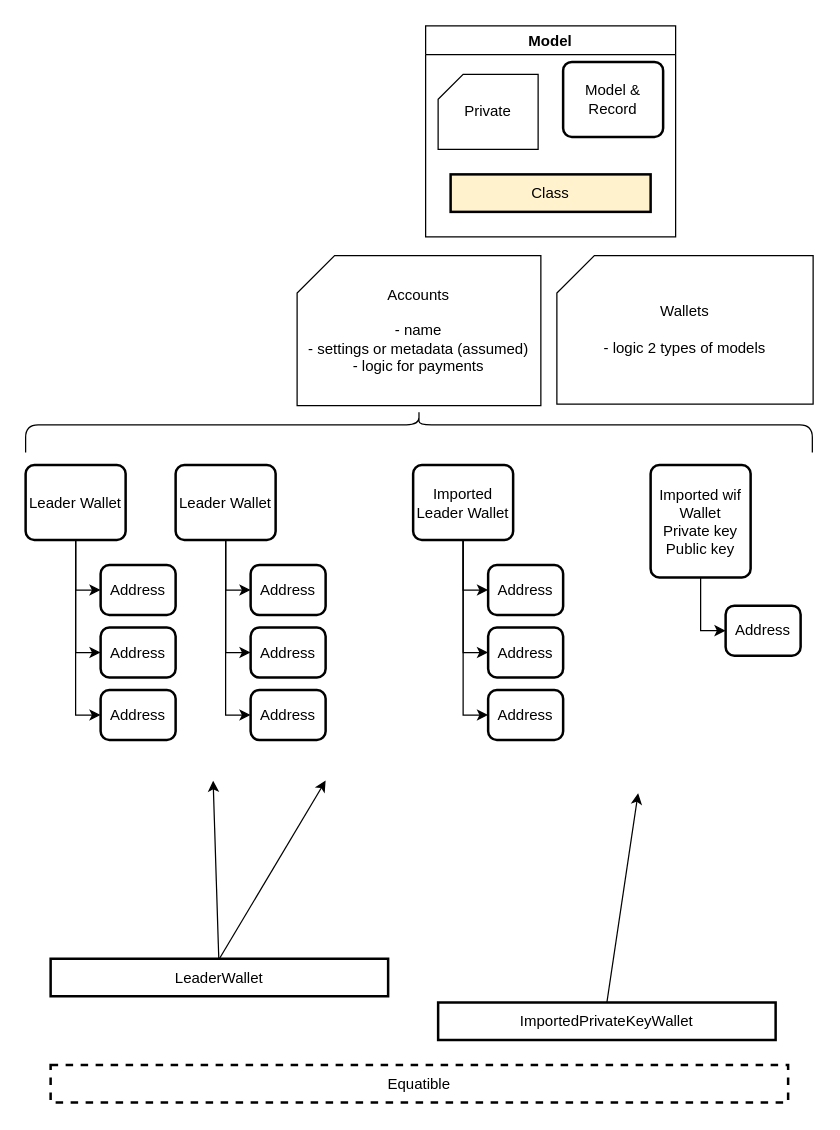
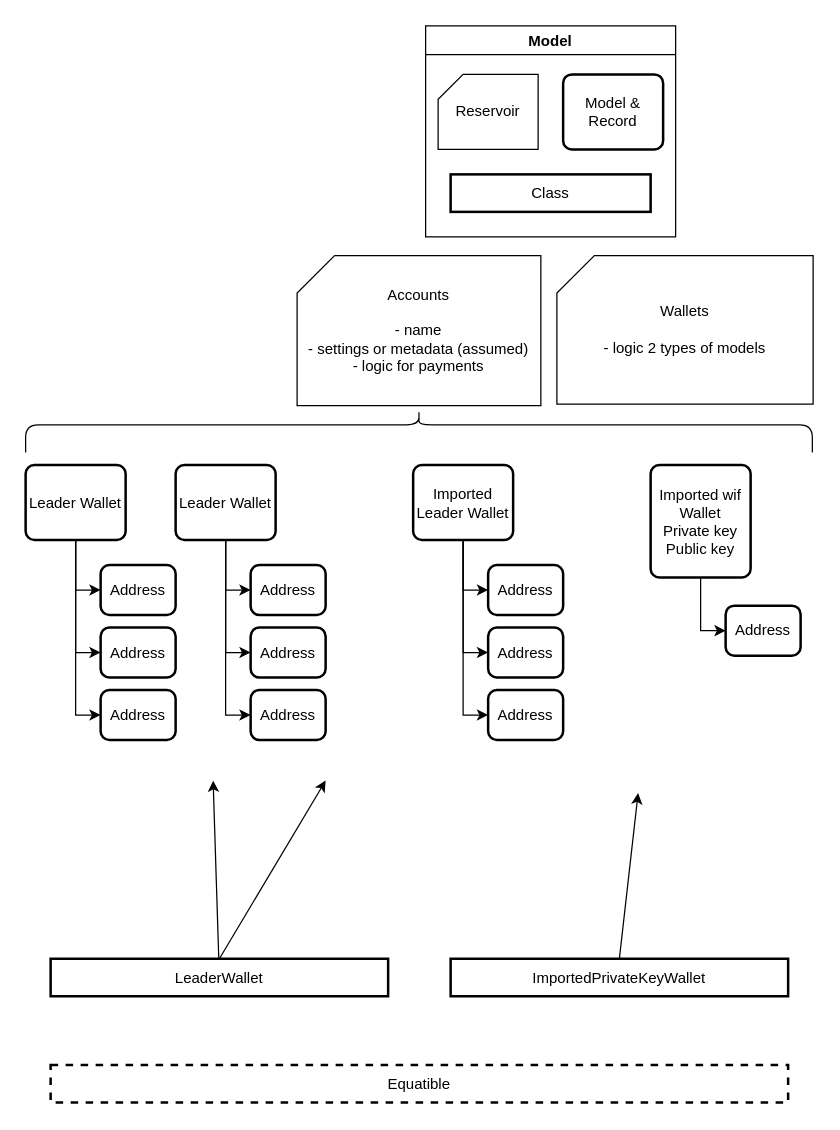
  <mxCell id="0" />
  <mxCell id="1" parent="0" />
  <mxCell id="2" value="" style="shape=curlyBracket;whiteSpace=wrap;html=1;rounded=1;flipH=1;rotation=-90;size=0.343;" parent="1" vertex="1"><mxGeometry x="317.82" y="29.94" width="33.75" height="629.37" as="geometry" /></mxCell>
  <mxCell id="3" style="edgeStyle=orthogonalEdgeStyle;rounded=0;orthogonalLoop=1;jettySize=auto;html=1;exitX=0.5;exitY=1;exitDx=0;exitDy=0;entryX=0;entryY=0.5;entryDx=0;entryDy=0;" parent="1" source="6" target="13" edge="1"><mxGeometry relative="1" as="geometry" /></mxCell>
  <mxCell id="4" style="edgeStyle=orthogonalEdgeStyle;rounded=0;orthogonalLoop=1;jettySize=auto;html=1;exitX=0.5;exitY=1;exitDx=0;exitDy=0;entryX=0;entryY=0.5;entryDx=0;entryDy=0;" parent="1" source="6" target="12" edge="1"><mxGeometry relative="1" as="geometry" /></mxCell>
  <mxCell id="5" style="edgeStyle=orthogonalEdgeStyle;rounded=0;orthogonalLoop=1;jettySize=auto;html=1;exitX=0.5;exitY=1;exitDx=0;exitDy=0;entryX=0;entryY=0.5;entryDx=0;entryDy=0;" parent="1" source="6" target="11" edge="1"><mxGeometry relative="1" as="geometry" /></mxCell>
  <mxCell id="6" value="Leader Wallet&lt;br&gt;" style="rounded=1;whiteSpace=wrap;html=1;absoluteArcSize=1;arcSize=14;strokeWidth=2;" parent="1" vertex="1"><mxGeometry x="140" y="371.5" width="80" height="60" as="geometry" /></mxCell>
  <mxCell id="7" style="edgeStyle=orthogonalEdgeStyle;rounded=0;orthogonalLoop=1;jettySize=auto;html=1;exitX=0.5;exitY=1;exitDx=0;exitDy=0;entryX=0;entryY=0.5;entryDx=0;entryDy=0;" parent="1" source="10" target="16" edge="1"><mxGeometry relative="1" as="geometry" /></mxCell>
  <mxCell id="8" style="edgeStyle=orthogonalEdgeStyle;rounded=0;orthogonalLoop=1;jettySize=auto;html=1;exitX=0.5;exitY=1;exitDx=0;exitDy=0;entryX=0;entryY=0.5;entryDx=0;entryDy=0;" parent="1" source="10" target="15" edge="1"><mxGeometry relative="1" as="geometry" /></mxCell>
  <mxCell id="9" style="edgeStyle=orthogonalEdgeStyle;rounded=0;orthogonalLoop=1;jettySize=auto;html=1;exitX=0.5;exitY=1;exitDx=0;exitDy=0;entryX=0;entryY=0.5;entryDx=0;entryDy=0;" parent="1" source="10" target="14" edge="1"><mxGeometry relative="1" as="geometry" /></mxCell>
  <mxCell id="10" value="Leader Wallet" style="rounded=1;whiteSpace=wrap;html=1;absoluteArcSize=1;arcSize=14;strokeWidth=2;" parent="1" vertex="1"><mxGeometry x="20" y="371.5" width="80" height="60" as="geometry" /></mxCell>
  <mxCell id="11" value="Address" style="rounded=1;whiteSpace=wrap;html=1;absoluteArcSize=1;arcSize=14;strokeWidth=2;" parent="1" vertex="1"><mxGeometry x="200" y="451.5" width="60" height="40" as="geometry" /></mxCell>
  <mxCell id="12" value="Address" style="rounded=1;whiteSpace=wrap;html=1;absoluteArcSize=1;arcSize=14;strokeWidth=2;" parent="1" vertex="1"><mxGeometry x="200" y="501.5" width="60" height="40" as="geometry" /></mxCell>
  <mxCell id="13" value="Address" style="rounded=1;whiteSpace=wrap;html=1;absoluteArcSize=1;arcSize=14;strokeWidth=2;" parent="1" vertex="1"><mxGeometry x="200" y="551.5" width="60" height="40" as="geometry" /></mxCell>
  <mxCell id="14" value="Address" style="rounded=1;whiteSpace=wrap;html=1;absoluteArcSize=1;arcSize=14;strokeWidth=2;" parent="1" vertex="1"><mxGeometry x="80" y="451.5" width="60" height="40" as="geometry" /></mxCell>
  <mxCell id="15" value="Address" style="rounded=1;whiteSpace=wrap;html=1;absoluteArcSize=1;arcSize=14;strokeWidth=2;" parent="1" vertex="1"><mxGeometry x="80" y="501.5" width="60" height="40" as="geometry" /></mxCell>
  <mxCell id="16" value="Address" style="rounded=1;whiteSpace=wrap;html=1;absoluteArcSize=1;arcSize=14;strokeWidth=2;" parent="1" vertex="1"><mxGeometry x="80" y="551.5" width="60" height="40" as="geometry" /></mxCell>
  <mxCell id="17" style="edgeStyle=orthogonalEdgeStyle;rounded=0;orthogonalLoop=1;jettySize=auto;html=1;entryX=0;entryY=0.5;entryDx=0;entryDy=0;" parent="1" source="18" target="36" edge="1"><mxGeometry relative="1" as="geometry" /></mxCell>
  <mxCell id="18" value="Imported wif Wallet&lt;br&gt;Private key&lt;br&gt;Public key" style="rounded=1;whiteSpace=wrap;html=1;absoluteArcSize=1;arcSize=14;strokeWidth=2;" parent="1" vertex="1"><mxGeometry x="520" y="371.5" width="80" height="90" as="geometry" /></mxCell>
  <mxCell id="19" style="edgeStyle=orthogonalEdgeStyle;rounded=0;orthogonalLoop=1;jettySize=auto;html=1;exitX=0.5;exitY=1;exitDx=0;exitDy=0;entryX=0;entryY=0.5;entryDx=0;entryDy=0;" parent="1" source="22" target="25" edge="1"><mxGeometry relative="1" as="geometry" /></mxCell>
  <mxCell id="20" style="edgeStyle=orthogonalEdgeStyle;rounded=0;orthogonalLoop=1;jettySize=auto;html=1;exitX=0.5;exitY=1;exitDx=0;exitDy=0;entryX=0;entryY=0.5;entryDx=0;entryDy=0;" parent="1" source="22" target="24" edge="1"><mxGeometry relative="1" as="geometry" /></mxCell>
  <mxCell id="21" style="edgeStyle=orthogonalEdgeStyle;rounded=0;orthogonalLoop=1;jettySize=auto;html=1;exitX=0.5;exitY=1;exitDx=0;exitDy=0;entryX=0;entryY=0.5;entryDx=0;entryDy=0;" parent="1" source="22" target="23" edge="1"><mxGeometry relative="1" as="geometry" /></mxCell>
  <mxCell id="22" value="Imported Leader Wallet" style="rounded=1;whiteSpace=wrap;html=1;absoluteArcSize=1;arcSize=14;strokeWidth=2;" parent="1" vertex="1"><mxGeometry x="330.01" y="371.5" width="80" height="60" as="geometry" /></mxCell>
  <mxCell id="23" value="Address" style="rounded=1;whiteSpace=wrap;html=1;absoluteArcSize=1;arcSize=14;strokeWidth=2;" parent="1" vertex="1"><mxGeometry x="390.01" y="451.5" width="60" height="40" as="geometry" /></mxCell>
  <mxCell id="24" value="Address" style="rounded=1;whiteSpace=wrap;html=1;absoluteArcSize=1;arcSize=14;strokeWidth=2;" parent="1" vertex="1"><mxGeometry x="390.01" y="501.5" width="60" height="40" as="geometry" /></mxCell>
  <mxCell id="25" value="Address" style="rounded=1;whiteSpace=wrap;html=1;absoluteArcSize=1;arcSize=14;strokeWidth=2;" parent="1" vertex="1"><mxGeometry x="390.01" y="551.5" width="60" height="40" as="geometry" /></mxCell>
  <mxCell id="26" value="Accounts&lt;br&gt;&lt;br&gt;- name&lt;br&gt;- settings or metadata (assumed)&lt;br&gt;- logic for payments" style="shape=card;whiteSpace=wrap;html=1;" parent="1" vertex="1"><mxGeometry x="237.19" y="204" width="195" height="120" as="geometry" /></mxCell>
  <mxCell id="27" value="Equatible" style="rounded=0;whiteSpace=wrap;html=1;absoluteArcSize=1;arcSize=14;strokeWidth=2;dashed=1;" parent="1" vertex="1"><mxGeometry x="40" y="851.5" width="590" height="30" as="geometry" /></mxCell>
- <mxCell id="28" value="ImportedPrivateKeyWallet" style="rounded=0;whiteSpace=wrap;html=1;absoluteArcSize=1;arcSize=14;strokeWidth=2;" parent="1" vertex="1"><mxGeometry x="350.01" y="801.5" width="269.99" height="30" as="geometry" /></mxCell>
+ <mxCell id="28" value="ImportedPrivateKeyWallet" style="rounded=0;whiteSpace=wrap;html=1;absoluteArcSize=1;arcSize=14;strokeWidth=2;" parent="1" vertex="1"><mxGeometry x="360.01" y="766.5" width="269.99" height="30" as="geometry" /></mxCell>
  <mxCell id="29" style="edgeStyle=none;rounded=0;orthogonalLoop=1;jettySize=auto;html=1;" parent="1" source="30" edge="1"><mxGeometry relative="1" as="geometry"><mxPoint x="170" y="624" as="targetPoint" /></mxGeometry></mxCell>
  <mxCell id="30" value="LeaderWallet" style="rounded=0;whiteSpace=wrap;html=1;absoluteArcSize=1;arcSize=14;strokeWidth=2;" parent="1" vertex="1"><mxGeometry x="40.01" y="766.5" width="269.99" height="30" as="geometry" /></mxCell>
  <mxCell id="31" value="" style="endArrow=classic;html=1;exitX=0.5;exitY=0;exitDx=0;exitDy=0;" parent="1" source="28" edge="1"><mxGeometry width="50" height="50" relative="1" as="geometry"><mxPoint x="720.01" y="714" as="sourcePoint" /><mxPoint x="510" y="634" as="targetPoint" /></mxGeometry></mxCell>
  <mxCell id="32" value="Model" style="swimlane;" parent="1" vertex="1"><mxGeometry x="340" y="20.25" width="200" height="168.75" as="geometry" /></mxCell>
- <mxCell id="33" value="Private" style="shape=card;whiteSpace=wrap;html=1;size=20;" parent="32" vertex="1"><mxGeometry x="10" y="38.75" width="80" height="60" as="geometry" /></mxCell>
- <mxCell id="34" value="Model &amp;amp; Record" style="rounded=1;whiteSpace=wrap;html=1;absoluteArcSize=1;arcSize=14;strokeWidth=2;" parent="32" vertex="1"><mxGeometry x="110" y="28.75" width="80" height="60" as="geometry" /></mxCell>
- <mxCell id="35" value="Class" style="rounded=0;whiteSpace=wrap;html=1;absoluteArcSize=1;arcSize=14;strokeWidth=2;fillColor=#fff2cc;" parent="32" vertex="1"><mxGeometry x="20" y="118.75" width="160" height="30" as="geometry" /></mxCell>
+ <mxCell id="33" value="Reservoir" style="shape=card;whiteSpace=wrap;html=1;size=20;" parent="32" vertex="1"><mxGeometry x="10" y="38.75" width="80" height="60" as="geometry" /></mxCell>
+ <mxCell id="34" value="Model &amp;amp; Record" style="rounded=1;whiteSpace=wrap;html=1;absoluteArcSize=1;arcSize=14;strokeWidth=2;" parent="32" vertex="1"><mxGeometry x="110" y="38.75" width="80" height="60" as="geometry" /></mxCell>
+ <mxCell id="35" value="Class" style="rounded=0;whiteSpace=wrap;html=1;absoluteArcSize=1;arcSize=14;strokeWidth=2;" parent="32" vertex="1"><mxGeometry x="20" y="118.75" width="160" height="30" as="geometry" /></mxCell>
  <mxCell id="36" value="Address" style="rounded=1;whiteSpace=wrap;html=1;absoluteArcSize=1;arcSize=14;strokeWidth=2;" parent="1" vertex="1"><mxGeometry x="580" y="484" width="60" height="40" as="geometry" /></mxCell>
  <mxCell id="37" value="Wallets&lt;br&gt;&lt;br&gt;- logic 2 types of models&lt;br&gt;" style="shape=card;whiteSpace=wrap;html=1;" parent="1" vertex="1"><mxGeometry x="445" y="204" width="205" height="118.75" as="geometry" /></mxCell>
  <mxCell id="38" style="edgeStyle=none;rounded=0;orthogonalLoop=1;jettySize=auto;html=1;exitX=0.5;exitY=0;exitDx=0;exitDy=0;" parent="1" source="30" edge="1"><mxGeometry relative="1" as="geometry"><mxPoint x="260" y="624" as="targetPoint" /><mxPoint x="189.597" y="776.5" as="sourcePoint" /></mxGeometry></mxCell>
